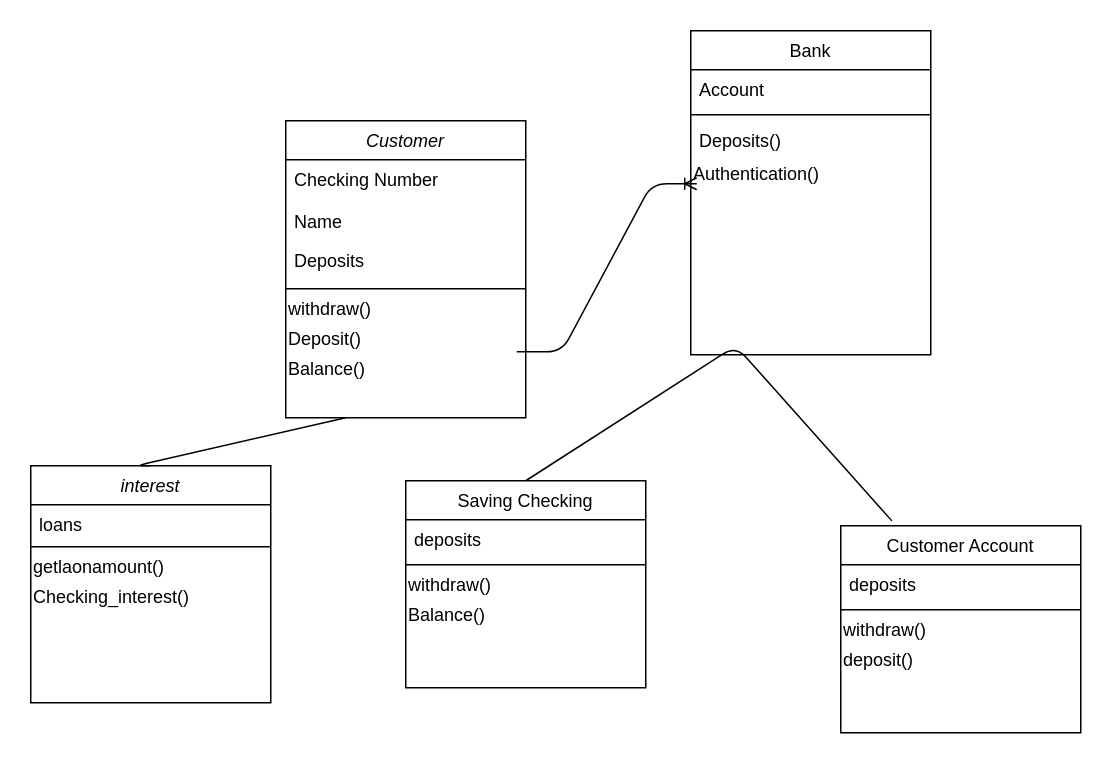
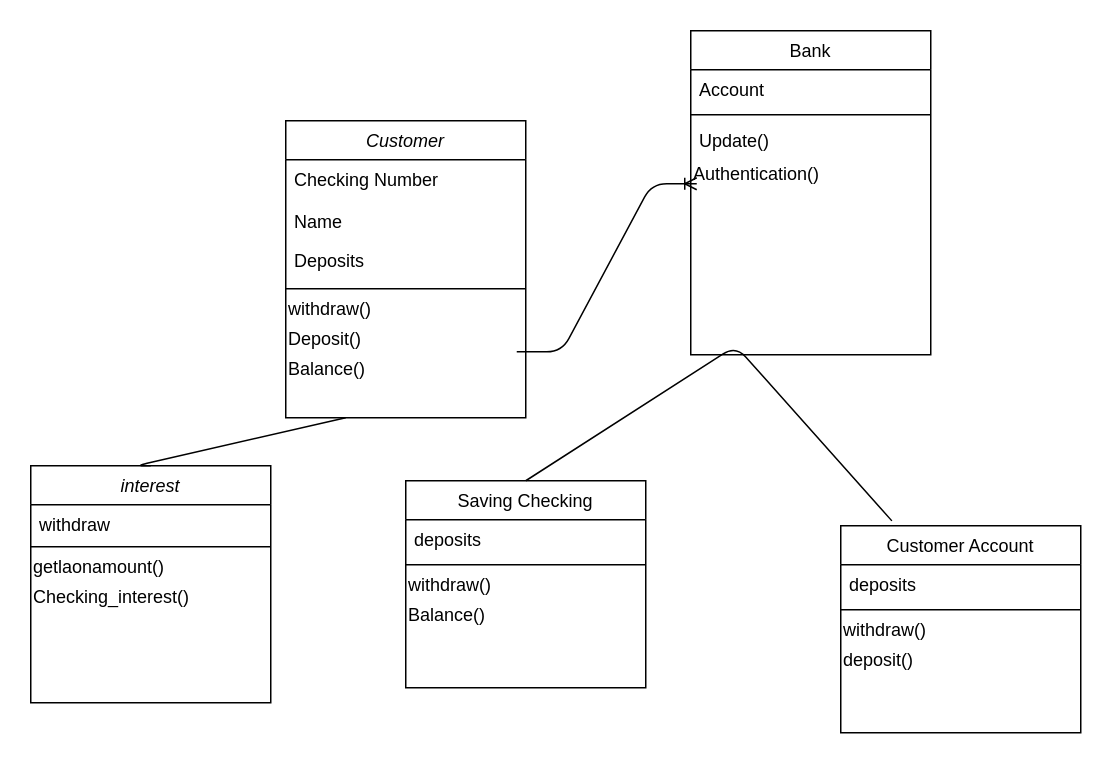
  <mxCell id="0" />
  <mxCell id="1" parent="0" />
  <mxCell id="2" value="Customer" style="swimlane;fontStyle=2;align=center;verticalAlign=top;childLayout=stackLayout;horizontal=1;startSize=26;horizontalStack=0;resizeParent=1;resizeLast=0;collapsible=1;marginBottom=0;rounded=0;shadow=0;strokeWidth=1;" parent="1" vertex="1"><mxGeometry x="190" y="80" width="160" height="198" as="geometry"><mxRectangle x="230" y="140" width="160" height="26" as="alternateBounds" /></mxGeometry></mxCell>
  <mxCell id="3" value="Checking Number" style="text;align=left;verticalAlign=top;spacingLeft=4;spacingRight=4;overflow=hidden;rotatable=0;points=[[0,0.5],[1,0.5]];portConstraint=eastwest;rounded=0;shadow=0;html=0;" parent="2" vertex="1"><mxGeometry y="26" width="160" height="28" as="geometry" /></mxCell>
  <mxCell id="4" value="Name" style="text;align=left;verticalAlign=top;spacingLeft=4;spacingRight=4;overflow=hidden;rotatable=0;points=[[0,0.5],[1,0.5]];portConstraint=eastwest;" parent="2" vertex="1"><mxGeometry y="54" width="160" height="26" as="geometry" /></mxCell>
  <mxCell id="5" value="Deposits" style="text;align=left;verticalAlign=top;spacingLeft=4;spacingRight=4;overflow=hidden;rotatable=0;points=[[0,0.5],[1,0.5]];portConstraint=eastwest;rounded=0;shadow=0;html=0;" vertex="1" parent="2"><mxGeometry y="80" width="160" height="28" as="geometry" /></mxCell>
  <mxCell id="6" value="" style="line;html=1;strokeWidth=1;align=left;verticalAlign=middle;spacingTop=-1;spacingLeft=3;spacingRight=3;rotatable=0;labelPosition=right;points=[];portConstraint=eastwest;" parent="2" vertex="1"><mxGeometry y="108" width="160" height="8" as="geometry" /></mxCell>
  <mxCell id="7" value="withdraw()" style="text;html=1;align=left;verticalAlign=middle;resizable=0;points=[];autosize=1;" parent="2" vertex="1"><mxGeometry y="116" width="160" height="20" as="geometry" /></mxCell>
  <mxCell id="8" value="Deposit()" style="text;html=1;align=left;verticalAlign=middle;resizable=0;points=[];autosize=1;" parent="2" vertex="1"><mxGeometry y="136" width="160" height="20" as="geometry" /></mxCell>
  <mxCell id="9" value="" style="edgeStyle=entityRelationEdgeStyle;fontSize=12;html=1;endArrow=ERoneToMany;entryX=0.025;entryY=0.8;entryDx=0;entryDy=0;entryPerimeter=0;" edge="1" parent="2" target="20"><mxGeometry width="100" height="100" relative="1" as="geometry"><mxPoint x="154" y="154" as="sourcePoint" /><mxPoint x="254" y="54" as="targetPoint" /></mxGeometry></mxCell>
  <mxCell id="10" value="Balance()" style="text;html=1;align=left;verticalAlign=middle;resizable=0;points=[];autosize=1;" vertex="1" parent="2"><mxGeometry y="156" width="160" height="20" as="geometry" /></mxCell>
  <mxCell id="11" value="Saving Checking" style="swimlane;fontStyle=0;align=center;verticalAlign=top;childLayout=stackLayout;horizontal=1;startSize=26;horizontalStack=0;resizeParent=1;resizeLast=0;collapsible=1;marginBottom=0;rounded=0;shadow=0;strokeWidth=1;" parent="1" vertex="1"><mxGeometry x="270" y="320" width="160" height="138" as="geometry"><mxRectangle x="130" y="380" width="160" height="26" as="alternateBounds" /></mxGeometry></mxCell>
  <mxCell id="12" value="deposits" style="text;align=left;verticalAlign=top;spacingLeft=4;spacingRight=4;overflow=hidden;rotatable=0;points=[[0,0.5],[1,0.5]];portConstraint=eastwest;" parent="11" vertex="1"><mxGeometry y="26" width="160" height="26" as="geometry" /></mxCell>
  <mxCell id="13" value="" style="line;html=1;strokeWidth=1;align=left;verticalAlign=middle;spacingTop=-1;spacingLeft=3;spacingRight=3;rotatable=0;labelPosition=right;points=[];portConstraint=eastwest;" parent="11" vertex="1"><mxGeometry y="52" width="160" height="8" as="geometry" /></mxCell>
  <mxCell id="14" value="withdraw()" style="text;html=1;align=left;verticalAlign=middle;resizable=0;points=[];autosize=1;" parent="11" vertex="1"><mxGeometry y="60" width="160" height="20" as="geometry" /></mxCell>
  <mxCell id="15" value="Balance()" style="text;html=1;align=left;verticalAlign=middle;resizable=0;points=[];autosize=1;" vertex="1" parent="11"><mxGeometry y="80" width="160" height="20" as="geometry" /></mxCell>
  <mxCell id="16" value="Bank" style="swimlane;fontStyle=0;align=center;verticalAlign=top;childLayout=stackLayout;horizontal=1;startSize=26;horizontalStack=0;resizeParent=1;resizeLast=0;collapsible=1;marginBottom=0;rounded=0;shadow=0;strokeWidth=1;" parent="1" vertex="1"><mxGeometry x="460" y="20" width="160" height="216" as="geometry"><mxRectangle x="550" y="140" width="160" height="26" as="alternateBounds" /></mxGeometry></mxCell>
  <mxCell id="17" value="Account" style="text;align=left;verticalAlign=top;spacingLeft=4;spacingRight=4;overflow=hidden;rotatable=0;points=[[0,0.5],[1,0.5]];portConstraint=eastwest;rounded=0;shadow=0;html=0;" parent="16" vertex="1"><mxGeometry y="26" width="160" height="26" as="geometry" /></mxCell>
  <mxCell id="18" value="" style="line;html=1;strokeWidth=1;align=left;verticalAlign=middle;spacingTop=-1;spacingLeft=3;spacingRight=3;rotatable=0;labelPosition=right;points=[];portConstraint=eastwest;" parent="16" vertex="1"><mxGeometry y="52" width="160" height="8" as="geometry" /></mxCell>
- <mxCell id="19" value="Deposits()" style="text;align=left;verticalAlign=top;spacingLeft=4;spacingRight=4;overflow=hidden;rotatable=0;points=[[0,0.5],[1,0.5]];portConstraint=eastwest;" parent="16" vertex="1"><mxGeometry y="60" width="160" height="26" as="geometry" /></mxCell>
+ <mxCell id="19" value="Update()" style="text;align=left;verticalAlign=top;spacingLeft=4;spacingRight=4;overflow=hidden;rotatable=0;points=[[0,0.5],[1,0.5]];portConstraint=eastwest;" parent="16" vertex="1"><mxGeometry y="60" width="160" height="26" as="geometry" /></mxCell>
  <mxCell id="20" value="Authentication()" style="text;html=1;align=left;verticalAlign=middle;resizable=0;points=[];autosize=1;" parent="16" vertex="1"><mxGeometry y="86" width="160" height="20" as="geometry" /></mxCell>
  <mxCell id="21" value="interest" style="swimlane;fontStyle=2;align=center;verticalAlign=top;childLayout=stackLayout;horizontal=1;startSize=26;horizontalStack=0;resizeParent=1;resizeLast=0;collapsible=1;marginBottom=0;rounded=0;shadow=0;strokeWidth=1;" parent="1" vertex="1"><mxGeometry x="20" y="310" width="160" height="158" as="geometry"><mxRectangle x="230" y="140" width="160" height="26" as="alternateBounds" /></mxGeometry></mxCell>
- <mxCell id="22" value="loans" style="text;align=left;verticalAlign=top;spacingLeft=4;spacingRight=4;overflow=hidden;rotatable=0;points=[[0,0.5],[1,0.5]];portConstraint=eastwest;rounded=0;shadow=0;html=0;" parent="21" vertex="1"><mxGeometry y="26" width="160" height="24" as="geometry" /></mxCell>
+ <mxCell id="22" value="withdraw" style="text;align=left;verticalAlign=top;spacingLeft=4;spacingRight=4;overflow=hidden;rotatable=0;points=[[0,0.5],[1,0.5]];portConstraint=eastwest;rounded=0;shadow=0;html=0;" parent="21" vertex="1"><mxGeometry y="26" width="160" height="24" as="geometry" /></mxCell>
  <mxCell id="23" value="" style="line;html=1;strokeWidth=1;align=left;verticalAlign=middle;spacingTop=-1;spacingLeft=3;spacingRight=3;rotatable=0;labelPosition=right;points=[];portConstraint=eastwest;" parent="21" vertex="1"><mxGeometry y="50" width="160" height="8" as="geometry" /></mxCell>
  <mxCell id="24" value="getlaonamount()" style="text;html=1;align=left;verticalAlign=middle;resizable=0;points=[];autosize=1;" parent="21" vertex="1"><mxGeometry y="58" width="160" height="20" as="geometry" /></mxCell>
  <mxCell id="25" value="Checking_interest()" style="text;html=1;align=left;verticalAlign=middle;resizable=0;points=[];autosize=1;" vertex="1" parent="21"><mxGeometry y="78" width="160" height="20" as="geometry" /></mxCell>
  <mxCell id="26" value="" style="endArrow=none;html=1;entryX=0.25;entryY=1;entryDx=0;entryDy=0;" parent="1" target="2" edge="1"><mxGeometry width="50" height="50" relative="1" as="geometry"><mxPoint x="100" y="310" as="sourcePoint" /><mxPoint x="140" y="230" as="targetPoint" /><Array as="points"><mxPoint x="90" y="310" /></Array></mxGeometry></mxCell>
  <mxCell id="27" value="" style="endArrow=none;html=1;exitX=0.5;exitY=0;exitDx=0;exitDy=0;entryX=0.588;entryY=0.014;entryDx=0;entryDy=0;entryPerimeter=0;" parent="1" source="11" edge="1"><mxGeometry width="50" height="50" relative="1" as="geometry"><mxPoint x="350" y="346" as="sourcePoint" /><mxPoint x="594.08" y="346.75" as="targetPoint" /><Array as="points"><mxPoint x="490" y="230" /></Array></mxGeometry></mxCell>
  <mxCell id="28" value="Customer Account" style="swimlane;fontStyle=0;align=center;verticalAlign=top;childLayout=stackLayout;horizontal=1;startSize=26;horizontalStack=0;resizeParent=1;resizeLast=0;collapsible=1;marginBottom=0;rounded=0;shadow=0;strokeWidth=1;" vertex="1" parent="1"><mxGeometry x="560" y="350" width="160" height="138" as="geometry"><mxRectangle x="130" y="380" width="160" height="26" as="alternateBounds" /></mxGeometry></mxCell>
  <mxCell id="29" value="deposits" style="text;align=left;verticalAlign=top;spacingLeft=4;spacingRight=4;overflow=hidden;rotatable=0;points=[[0,0.5],[1,0.5]];portConstraint=eastwest;" vertex="1" parent="28"><mxGeometry y="26" width="160" height="26" as="geometry" /></mxCell>
  <mxCell id="30" value="" style="line;html=1;strokeWidth=1;align=left;verticalAlign=middle;spacingTop=-1;spacingLeft=3;spacingRight=3;rotatable=0;labelPosition=right;points=[];portConstraint=eastwest;" vertex="1" parent="28"><mxGeometry y="52" width="160" height="8" as="geometry" /></mxCell>
  <mxCell id="31" value="withdraw()" style="text;html=1;align=left;verticalAlign=middle;resizable=0;points=[];autosize=1;" vertex="1" parent="28"><mxGeometry y="60" width="160" height="20" as="geometry" /></mxCell>
  <mxCell id="32" value="deposit()" style="text;html=1;align=left;verticalAlign=middle;resizable=0;points=[];autosize=1;" vertex="1" parent="28"><mxGeometry y="80" width="160" height="20" as="geometry" /></mxCell>
